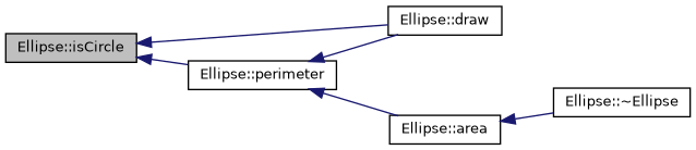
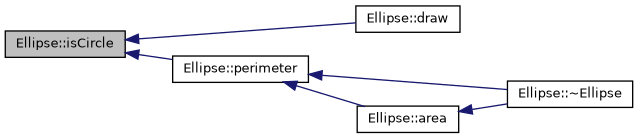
  digraph {
    rankdir=LR
    node [color=black fillcolor=white fontname=Helvetica fontsize=10 shape=record style=filled]
    edge [color=midnightblue dir=back fontname=Helvetica fontsize=10 labelfontname=Helvetica labelfontsize=10 style=solid]
    n1 [fillcolor=grey75 fontcolor=black height=0.2 label="Ellipse::isCircle" width=0.4]
    n2 [height=0.2 label="Ellipse::draw" width=0.4]
    n3 [height=0.2 label="Ellipse::perimeter" width=0.4]
    n4 [height=0.2 label="Ellipse::~Ellipse" width=0.4]
    n5 [height=0.2 label="Ellipse::area" width=0.4]
    n1 -> n2
    n1 -> n3
-   n3 -> n2
+   n3 -> n4
    n3 -> n5
    n5 -> n4
  }
